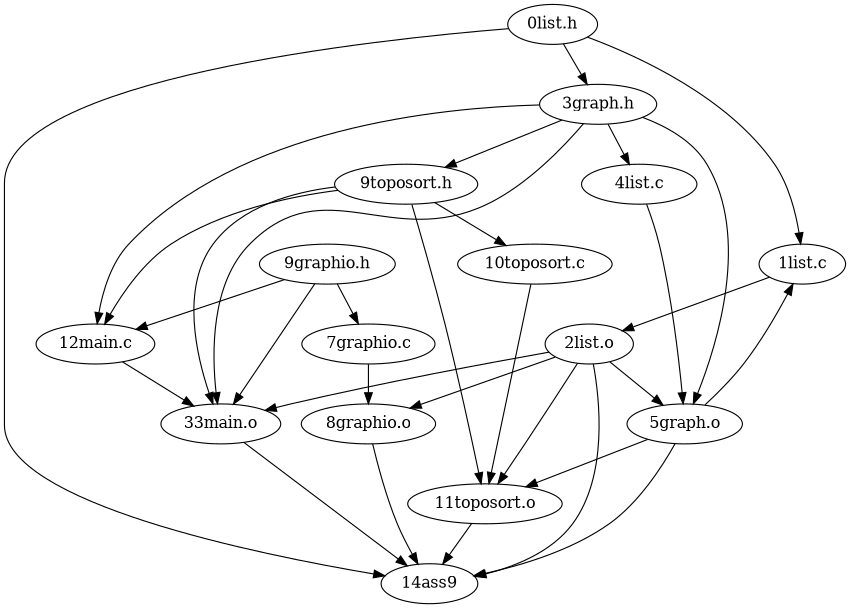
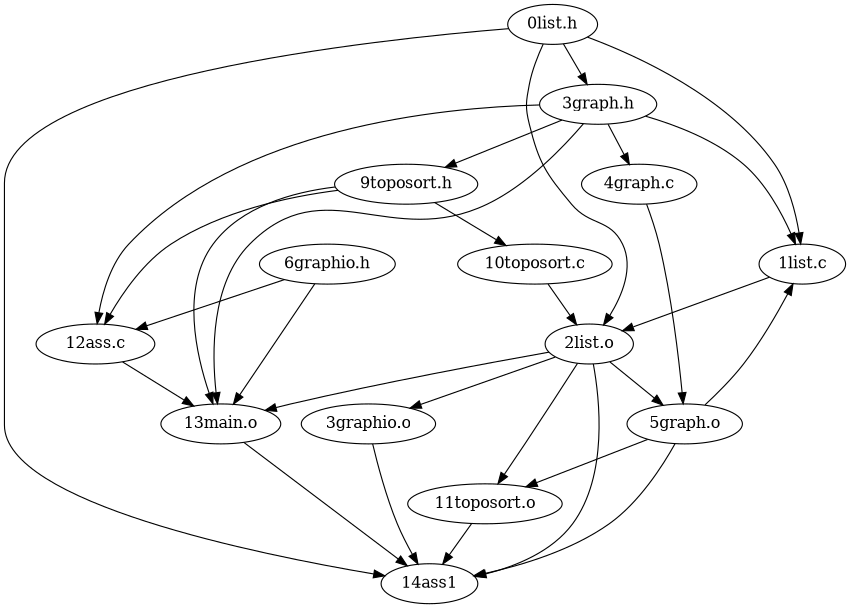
  digraph {
    "0list.h"
-   "14ass1" [label="14ass9"]
+   "14ass1"
    "3graph.h"
    "2list.o"
    "1list.c"
-   "13main.o" [label="33main.o"]
+   "13main.o"
    "5graph.o"
-   "12main.c"
+   "12main.c" [label="12ass.c"]
    "9toposort.h"
-   "4graph.c" [label="4list.c"]
+   "4graph.c"
    "11toposort.o"
-   "8graphio.o"
+   "8graphio.o" [label="3graphio.o"]
    "10toposort.c"
-   "6graphio.h" [label="9graphio.h"]
-   "7graphio.c"
+   "6graphio.h"
    "0list.h" -> "14ass1"
    "0list.h" -> "3graph.h"
+   "0list.h" -> "2list.o"
    "0list.h" -> "1list.c"
    "3graph.h" -> "13main.o"
-   "3graph.h" -> "5graph.o"
+   "3graph.h" -> "1list.c"
    "3graph.h" -> "12main.c"
    "3graph.h" -> "9toposort.h"
    "3graph.h" -> "4graph.c"
    "2list.o" -> "14ass1"
    "2list.o" -> "13main.o"
    "2list.o" -> "5graph.o"
    "2list.o" -> "11toposort.o"
    "2list.o" -> "8graphio.o"
    "1list.c" -> "2list.o"
    "13main.o" -> "14ass1"
    "5graph.o" -> "14ass1"
    "5graph.o" -> "1list.c"
    "5graph.o" -> "11toposort.o"
    "12main.c" -> "13main.o"
    "9toposort.h" -> "13main.o"
    "9toposort.h" -> "12main.c"
-   "9toposort.h" -> "11toposort.o"
    "9toposort.h" -> "10toposort.c"
    "4graph.c" -> "5graph.o"
    "11toposort.o" -> "14ass1"
    "8graphio.o" -> "14ass1"
-   "10toposort.c" -> "11toposort.o"
+   "10toposort.c" -> "2list.o"
    "6graphio.h" -> "13main.o"
    "6graphio.h" -> "12main.c"
-   "6graphio.h" -> "7graphio.c"
-   "7graphio.c" -> "8graphio.o"
  }
